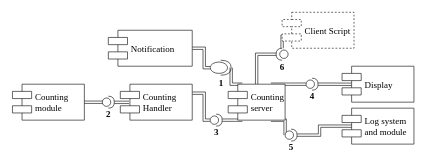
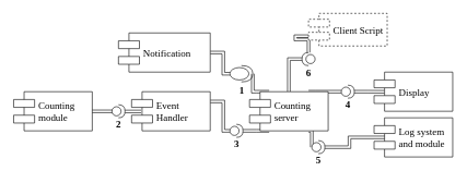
  <mxCell id="0" />
  <mxCell id="1" parent="0" />
  <mxCell id="2" style="edgeStyle=orthogonalEdgeStyle;rounded=0;orthogonalLoop=1;jettySize=auto;html=1;entryX=0.75;entryY=0;entryDx=0;entryDy=0;startArrow=classic;startFill=1;fontFamily=Times New Roman;fontSize=13;shape=link;" parent="1" source="19" target="10" edge="1"><mxGeometry relative="1" as="geometry"><Array as="points"><mxPoint x="480" y="140" /><mxPoint x="480" y="140" /></Array></mxGeometry></mxCell>
  <mxCell id="3" style="edgeStyle=orthogonalEdgeStyle;shape=link;rounded=0;comic=0;orthogonalLoop=1;jettySize=auto;html=1;exitX=1;exitY=0.5;exitDx=0;exitDy=0;exitPerimeter=0;entryX=0.25;entryY=0;entryDx=0;entryDy=0;strokeColor=#000000;fontFamily=Times New Roman;fontSize=15;" parent="1" source="11" target="10" edge="1"><mxGeometry relative="1" as="geometry"><Array as="points"><mxPoint x="390" y="140" /><mxPoint x="390" y="140" /></Array></mxGeometry></mxCell>
  <mxCell id="4" style="edgeStyle=orthogonalEdgeStyle;shape=link;rounded=0;comic=0;orthogonalLoop=1;jettySize=auto;html=1;entryX=0.25;entryY=1;entryDx=0;entryDy=0;strokeColor=#000000;fontFamily=Times New Roman;fontSize=15;" parent="1" source="14" target="10" edge="1"><mxGeometry relative="1" as="geometry"><Array as="points"><mxPoint x="390" y="200" /><mxPoint x="390" y="200" /></Array></mxGeometry></mxCell>
  <mxCell id="5" style="edgeStyle=orthogonalEdgeStyle;rounded=0;orthogonalLoop=1;jettySize=auto;html=1;exitX=1;exitY=0.5;exitDx=0;exitDy=0;entryX=0;entryY=0.5;entryDx=0;entryDy=0;entryPerimeter=0;shape=link;fontFamily=Times New Roman;fontSize=15;" parent="1" source="6" target="11" edge="1"><mxGeometry relative="1" as="geometry" /></mxCell>
  <mxCell id="6" value="Notification" style="shape=component;align=left;spacingLeft=36;fontFamily=Times New Roman;fontSize=15;" parent="1" vertex="1"><mxGeometry x="180" y="50" width="140" height="60" as="geometry" /></mxCell>
  <mxCell id="7" style="edgeStyle=orthogonalEdgeStyle;shape=link;rounded=0;orthogonalLoop=1;jettySize=auto;html=1;exitX=0.75;exitY=1;exitDx=0;exitDy=0;entryX=0;entryY=0.5;entryDx=0;entryDy=0;entryPerimeter=0;startArrow=classic;startFill=1;fontFamily=Times New Roman;fontSize=13;" parent="1" source="10" target="22" edge="1"><mxGeometry relative="1" as="geometry"><Array as="points"><mxPoint x="490" y="200" /><mxPoint x="490" y="200" /></Array></mxGeometry></mxCell>
  <mxCell id="8" style="edgeStyle=orthogonalEdgeStyle;rounded=0;orthogonalLoop=1;jettySize=auto;html=1;entryX=0;entryY=0.7;entryDx=0;entryDy=0;shape=link;" edge="1" parent="1" source="26" target="25"><mxGeometry relative="1" as="geometry" /></mxCell>
  <mxCell id="9" style="edgeStyle=orthogonalEdgeStyle;shape=link;rounded=0;orthogonalLoop=1;jettySize=auto;html=1;exitX=0.5;exitY=0;exitDx=0;exitDy=0;entryX=1;entryY=0.5;entryDx=0;entryDy=0;entryPerimeter=0;" edge="1" parent="1" source="10" target="26"><mxGeometry relative="1" as="geometry" /></mxCell>
- <mxCell id="10" value="Counting&#10; server" style="shape=component;align=left;spacingLeft=36;fontFamily=Times New Roman;fontSize=15;" parent="1" vertex="1"><mxGeometry x="380" y="140" width="95" height="60" as="geometry" /></mxCell>
+ <mxCell id="10" value="Counting&#10; server" style="shape=component;align=left;spacingLeft=36;fontFamily=Times New Roman;fontSize=15;" parent="1" vertex="1"><mxGeometry x="380" y="140" width="120" height="60" as="geometry" /></mxCell>
  <mxCell id="11" value="1" style="shape=providedRequiredInterface;html=1;verticalLabelPosition=bottom;fontFamily=Times New Roman;fontSize=15;fontStyle=1" parent="1" vertex="1"><mxGeometry x="350" y="100" width="35" height="25" as="geometry" /></mxCell>
  <mxCell id="12" style="edgeStyle=orthogonalEdgeStyle;shape=link;rounded=0;comic=0;orthogonalLoop=1;jettySize=auto;html=1;exitX=1;exitY=0.25;exitDx=0;exitDy=0;entryX=0;entryY=0.5;entryDx=0;entryDy=0;entryPerimeter=0;strokeColor=#000000;fontFamily=Times New Roman;fontSize=15;" parent="1" source="13" target="14" edge="1"><mxGeometry relative="1" as="geometry" /></mxCell>
- <mxCell id="13" value="Counting&#10;Handler" style="shape=component;align=left;spacingLeft=36;fontFamily=Times New Roman;fontSize=15;" parent="1" vertex="1"><mxGeometry x="200" y="140" width="120" height="60" as="geometry" /></mxCell>
+ <mxCell id="13" value="Event&#10;Handler" style="shape=component;align=left;spacingLeft=36;fontFamily=Times New Roman;fontSize=15;" parent="1" vertex="1"><mxGeometry x="200" y="140" width="120" height="60" as="geometry" /></mxCell>
  <mxCell id="14" value="3" style="shape=providedRequiredInterface;html=1;verticalLabelPosition=bottom;rotation=0;fontFamily=Times New Roman;fontSize=15;fontStyle=1" parent="1" vertex="1"><mxGeometry x="350" y="190" width="20" height="20" as="geometry" /></mxCell>
  <mxCell id="15" value="Counting&#10; module" style="shape=component;align=left;spacingLeft=36;fontFamily=Times New Roman;fontSize=15;" parent="1" vertex="1"><mxGeometry x="20" y="140" width="120" height="60" as="geometry" /></mxCell>
  <mxCell id="16" style="edgeStyle=orthogonalEdgeStyle;rounded=0;orthogonalLoop=1;jettySize=auto;html=1;exitX=0.121;exitY=0.505;exitDx=0;exitDy=0;exitPerimeter=0;entryX=1;entryY=0.5;entryDx=0;entryDy=0;shape=link;" parent="1" source="23" target="15" edge="1"><mxGeometry relative="1" as="geometry" /></mxCell>
  <mxCell id="17" value="Display" style="shape=component;align=left;spacingLeft=36;fontFamily=Times New Roman;fontSize=15;" parent="1" vertex="1"><mxGeometry x="570" y="110" width="120" height="60" as="geometry" /></mxCell>
  <mxCell id="18" style="edgeStyle=orthogonalEdgeStyle;shape=link;rounded=0;orthogonalLoop=1;jettySize=auto;html=1;entryX=0.13;entryY=0.503;entryDx=0;entryDy=0;entryPerimeter=0;startArrow=classic;startFill=1;fontFamily=Times New Roman;fontSize=13;" parent="1" source="19" target="17" edge="1"><mxGeometry relative="1" as="geometry" /></mxCell>
- <mxCell id="19" value="4" style="shape=providedRequiredInterface;html=1;verticalLabelPosition=bottom;fontFamily=Times New Roman;fontSize=15;fontStyle=1" parent="1" vertex="1"><mxGeometry x="510" y="130" width="20" height="20" as="geometry" /></mxCell>
+ <mxCell id="19" value="4" style="shape=providedRequiredInterface;html=1;verticalLabelPosition=bottom;fontFamily=Times New Roman;fontSize=15;fontStyle=1" parent="1" vertex="1"><mxGeometry x="520" y="130" width="20" height="20" as="geometry" /></mxCell>
  <mxCell id="20" style="edgeStyle=orthogonalEdgeStyle;shape=link;rounded=0;comic=0;orthogonalLoop=1;jettySize=auto;html=1;entryX=1;entryY=0.5;entryDx=0;entryDy=0;entryPerimeter=0;strokeColor=#000000;fontFamily=Times New Roman;fontSize=15;exitX=0.145;exitY=0.5;exitDx=0;exitDy=0;exitPerimeter=0;" parent="1" source="21" target="22" edge="1"><mxGeometry relative="1" as="geometry" /></mxCell>
  <mxCell id="21" value="&#10;Log system&#10;and module&#10;" style="shape=component;align=left;spacingLeft=36;fontFamily=Times New Roman;fontSize=15;" parent="1" vertex="1"><mxGeometry x="570" y="180" width="120" height="60" as="geometry" /></mxCell>
  <mxCell id="22" value="5" style="shape=providedRequiredInterface;html=1;verticalLabelPosition=bottom;fontFamily=Times New Roman;fontSize=15;fontStyle=1" parent="1" vertex="1"><mxGeometry x="475" y="215" width="20" height="20" as="geometry" /></mxCell>
  <mxCell id="23" value="2" style="shape=providedRequiredInterface;html=1;verticalLabelPosition=bottom;rotation=0;fontFamily=Times New Roman;fontSize=15;fontStyle=1" parent="1" vertex="1"><mxGeometry x="170" y="160" width="20" height="20" as="geometry" /></mxCell>
  <mxCell id="24" style="edgeStyle=orthogonalEdgeStyle;rounded=0;orthogonalLoop=1;jettySize=auto;html=1;exitX=0.121;exitY=0.505;exitDx=0;exitDy=0;exitPerimeter=0;entryX=1;entryY=0.5;entryDx=0;entryDy=0;shape=link;" parent="1" source="13" target="23" edge="1"><mxGeometry relative="1" as="geometry"><mxPoint x="214.571" y="170.286" as="sourcePoint" /><mxPoint x="140.286" y="170.286" as="targetPoint" /></mxGeometry></mxCell>
- <mxCell id="25" value="Client Script" style="shape=component;align=left;spacingLeft=36;fontFamily=Times New Roman;fontSize=15;dashed=1;" vertex="1" parent="1"><mxGeometry x="470" y="20" width="120" height="60" as="geometry" /></mxCell>
+ <mxCell id="25" value="Client Script" style="shape=component;align=left;spacingLeft=36;fontFamily=Times New Roman;fontSize=15;dashed=1;" vertex="1" parent="1"><mxGeometry x="470" y="20" width="120" height="50" as="geometry" /></mxCell>
  <mxCell id="26" value="&lt;font size=&quot;1&quot;&gt;&lt;b&gt;&lt;font style=&quot;font-size: 15px&quot; face=&quot;Times New Roman&quot;&gt;6&lt;/font&gt;&lt;/b&gt;&lt;/font&gt;" style="shape=providedRequiredInterface;html=1;verticalLabelPosition=bottom;fillColor=#ffffff;gradientColor=none;direction=west;" vertex="1" parent="1"><mxGeometry x="460" y="80" width="20" height="20" as="geometry" /></mxCell>
